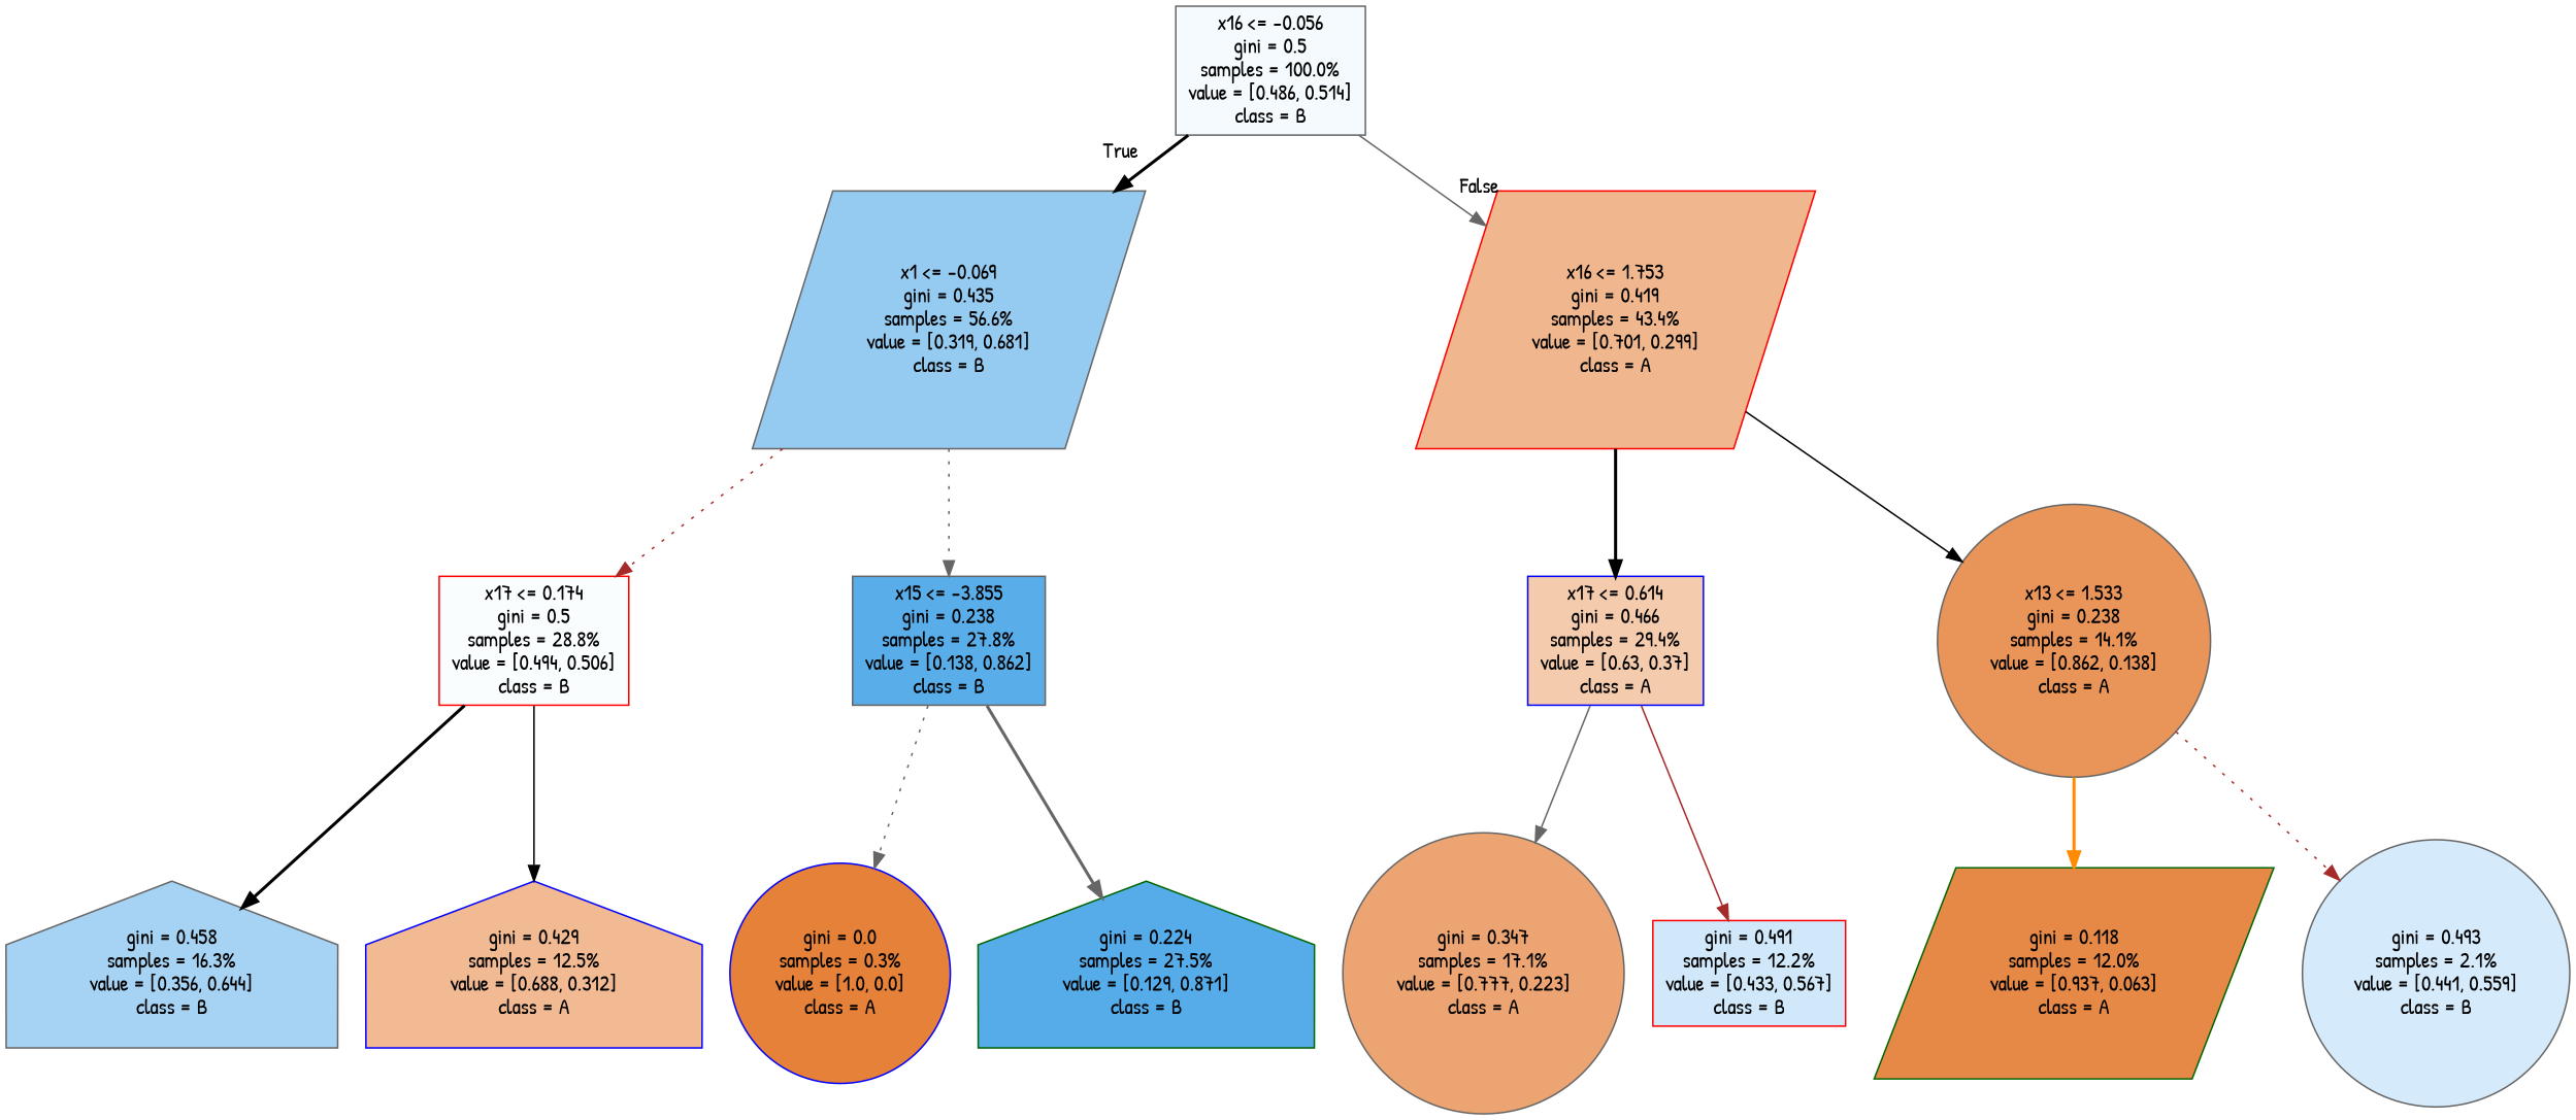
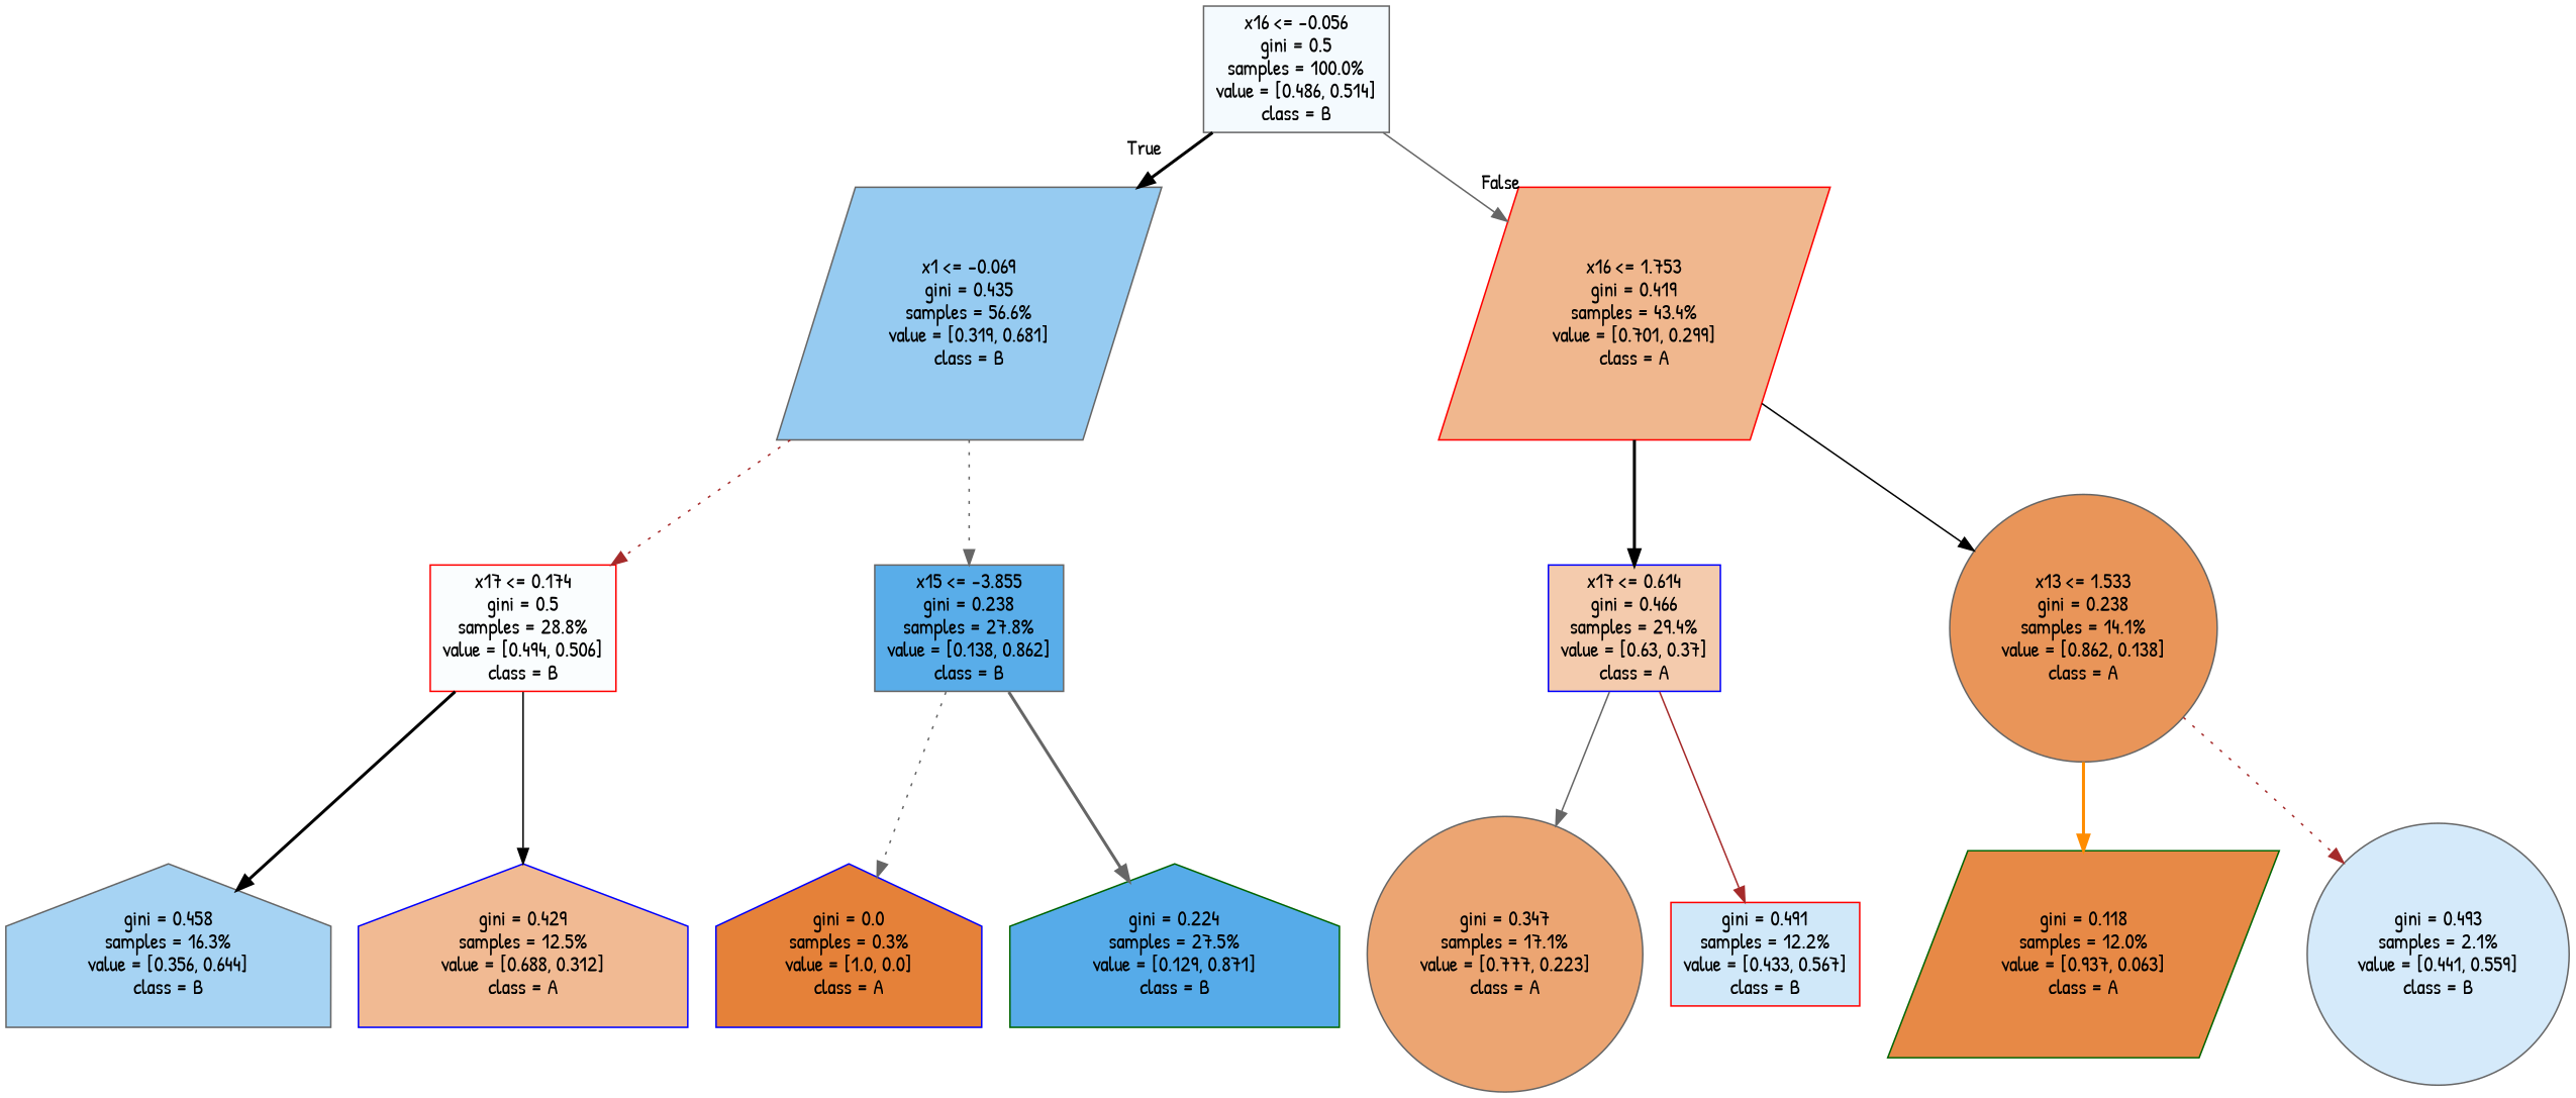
  digraph {
    fontname="Patrick Hand"
    node [color=gray40 fontname="Patrick Hand" shape=box style=filled]
    edge [fontname="Patrick Hand" color=black style=bold]
    n1 [fillcolor="#f4fafe" label="x16 <= -0.056\ngini = 0.5\nsamples = 100.0%\nvalue = [0.486, 0.514]\nclass = B"]
    n2 [fillcolor="#96cbf1" label="x1 <= -0.069\ngini = 0.435\nsamples = 56.6%\nvalue = [0.319, 0.681]\nclass = B" shape=parallelogram]
    n3 [color=red fillcolor="#f0b78e" label="x16 <= 1.753\ngini = 0.419\nsamples = 43.4%\nvalue = [0.701, 0.299]\nclass = A" shape=parallelogram]
    n4 [color=red fillcolor="#fafdfe" label="x17 <= 0.174\ngini = 0.5\nsamples = 28.8%\nvalue = [0.494, 0.506]\nclass = B"]
    n5 [fillcolor="#59ade9" label="x15 <= -3.855\ngini = 0.238\nsamples = 27.8%\nvalue = [0.138, 0.862]\nclass = B"]
    n6 [fillcolor="#a6d3f3" label="gini = 0.458\nsamples = 16.3%\nvalue = [0.356, 0.644]\nclass = B" shape=house]
    n7 [color=blue fillcolor="#f1ba93" label="gini = 0.429\nsamples = 12.5%\nvalue = [0.688, 0.312]\nclass = A" shape=house]
-   n8 [color=blue fillcolor="#e58139" label="gini = 0.0\nsamples = 0.3%\nvalue = [1.0, 0.0]\nclass = A" shape=circle]
+   n8 [color=blue fillcolor="#e58139" label="gini = 0.0\nsamples = 0.3%\nvalue = [1.0, 0.0]\nclass = A" shape=house]
    n9 [color=darkgreen fillcolor="#56abe9" label="gini = 0.224\nsamples = 27.5%\nvalue = [0.129, 0.871]\nclass = B" shape=house]
    n10 [color=blue fillcolor="#f4cbad" label="x17 <= 0.614\ngini = 0.466\nsamples = 29.4%\nvalue = [0.63, 0.37]\nclass = A"]
    n11 [fillcolor="#e99559" label="x13 <= 1.533\ngini = 0.238\nsamples = 14.1%\nvalue = [0.862, 0.138]\nclass = A" shape=circle]
    n12 [fillcolor="#eca572" label="gini = 0.347\nsamples = 17.1%\nvalue = [0.777, 0.223]\nclass = A" shape=circle]
    n13 [color=red fillcolor="#d0e8f9" label="gini = 0.491\nsamples = 12.2%\nvalue = [0.433, 0.567]\nclass = B"]
    n14 [color=darkgreen fillcolor="#e78946" label="gini = 0.118\nsamples = 12.0%\nvalue = [0.937, 0.063]\nclass = A" shape=parallelogram]
    n15 [fillcolor="#d5eafa" label="gini = 0.493\nsamples = 2.1%\nvalue = [0.441, 0.559]\nclass = B" shape=circle]
    n1 -> n2 [headlabel=True labelangle=45 labeldistance=2.5]
    n1 -> n3 [headlabel=False labelangle=-45 labeldistance=2.5 color=gray40 style=solid]
    n2 -> n4 [color=brown style=dotted]
    n2 -> n5 [color=gray40 style=dotted]
    n3 -> n10
    n3 -> n11 [style=solid]
    n4 -> n6
    n4 -> n7 [style=solid]
    n5 -> n8 [color=gray40 style=dotted]
    n5 -> n9 [color=gray40]
    n10 -> n12 [color=gray40 style=solid]
    n10 -> n13 [color=brown style=solid]
    n11 -> n14 [color=darkorange]
    n11 -> n15 [color=brown style=dotted]
  }
